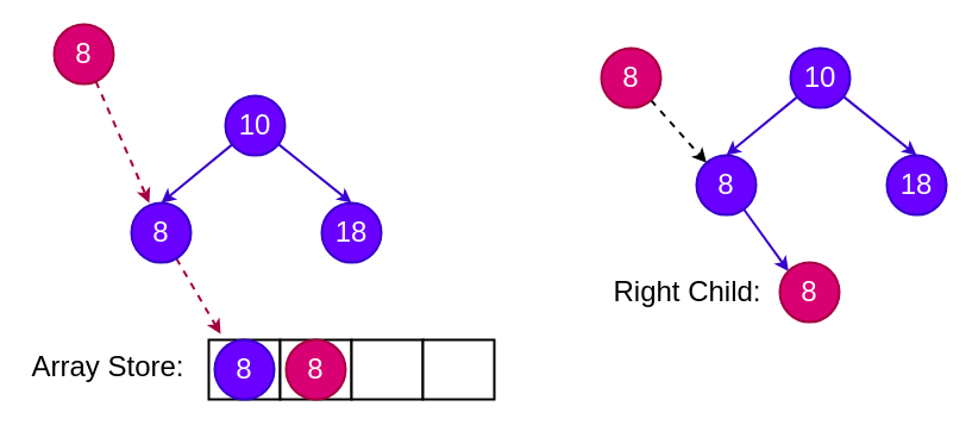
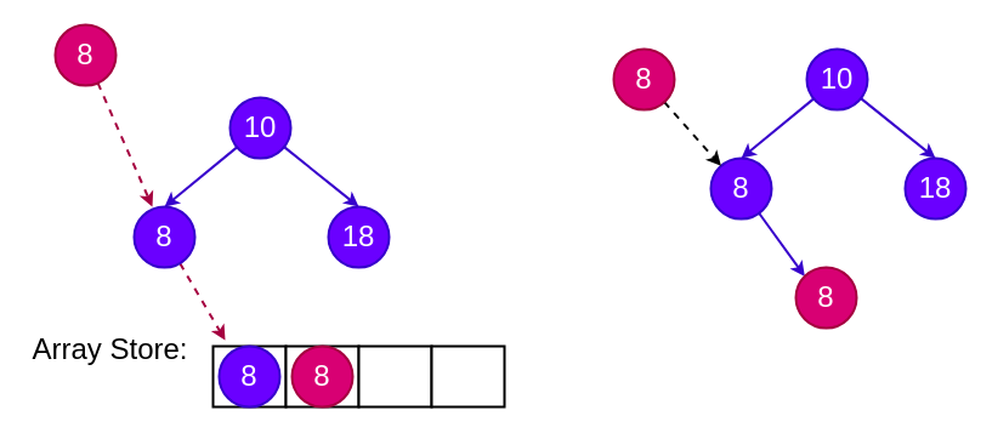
  <mxCell id="0" />
  <mxCell id="1" parent="0" />
  <mxCell id="2" style="rounded=0;orthogonalLoop=1;jettySize=auto;html=1;entryX=0.5;entryY=0;entryDx=0;entryDy=0;fontSize=24;fillColor=#6a00ff;strokeColor=#3700CC;strokeWidth=2;" edge="1" parent="1" source="4" target="6"><mxGeometry relative="1" as="geometry" /></mxCell>
  <mxCell id="3" style="rounded=0;orthogonalLoop=1;jettySize=auto;html=1;entryX=0.5;entryY=0;entryDx=0;entryDy=0;fontSize=24;fillColor=#6a00ff;strokeColor=#3700CC;strokeWidth=2;" edge="1" parent="1" source="4" target="7"><mxGeometry relative="1" as="geometry" /></mxCell>
  <mxCell id="4" value="&lt;font style=&quot;font-size: 24px;&quot;&gt;10&lt;/font&gt;" style="ellipse;whiteSpace=wrap;html=1;aspect=fixed;fillColor=#6a00ff;fontColor=#ffffff;strokeColor=#3700CC;strokeWidth=2;" vertex="1" parent="1"><mxGeometry x="189" y="80" width="50" height="50" as="geometry" /></mxCell>
  <mxCell id="5" style="edgeStyle=none;rounded=0;orthogonalLoop=1;jettySize=auto;html=1;dashed=1;fontSize=24;strokeWidth=2;fillColor=#d80073;strokeColor=#A50040;" edge="1" parent="1" source="6"><mxGeometry relative="1" as="geometry"><mxPoint x="185" y="280" as="targetPoint" /></mxGeometry></mxCell>
  <mxCell id="6" value="&lt;span style=&quot;font-size: 24px;&quot;&gt;8&lt;/span&gt;" style="ellipse;whiteSpace=wrap;html=1;aspect=fixed;fillColor=#6a00ff;fontColor=#ffffff;strokeColor=#3700CC;strokeWidth=2;" vertex="1" parent="1"><mxGeometry x="110" y="170" width="50" height="50" as="geometry" /></mxCell>
  <mxCell id="7" value="&lt;font style=&quot;font-size: 24px;&quot;&gt;18&lt;/font&gt;" style="ellipse;whiteSpace=wrap;html=1;aspect=fixed;fillColor=#6a00ff;fontColor=#ffffff;strokeColor=#3700CC;strokeWidth=2;" vertex="1" parent="1"><mxGeometry x="270" y="170" width="50" height="50" as="geometry" /></mxCell>
  <mxCell id="8" style="edgeStyle=none;rounded=0;orthogonalLoop=1;jettySize=auto;html=1;entryX=0.3;entryY=0;entryDx=0;entryDy=0;entryPerimeter=0;fontSize=24;strokeWidth=2;dashed=1;fillColor=#d80073;strokeColor=#A50040;" edge="1" parent="1" source="9" target="6"><mxGeometry relative="1" as="geometry" /></mxCell>
  <mxCell id="9" value="&lt;span style=&quot;font-size: 24px;&quot;&gt;8&lt;/span&gt;" style="ellipse;whiteSpace=wrap;html=1;aspect=fixed;fillColor=#d80073;fontColor=#ffffff;strokeColor=#A50040;strokeWidth=2;" vertex="1" parent="1"><mxGeometry x="45" y="20" width="50" height="50" as="geometry" /></mxCell>
- <mxCell id="10" value="Array Store:" style="text;html=1;align=center;verticalAlign=middle;resizable=0;points=[];autosize=1;strokeColor=none;fillColor=none;fontSize=24;" vertex="1" parent="1"><mxGeometry x="20" y="293" width="140" height="30" as="geometry" /></mxCell>
+ <mxCell id="10" value="Array Store:" style="text;html=1;align=center;verticalAlign=middle;resizable=0;points=[];autosize=1;strokeColor=none;fillColor=none;fontSize=24;" vertex="1" parent="1"><mxGeometry x="20" y="273" width="140" height="30" as="geometry" /></mxCell>
  <mxCell id="11" value="" style="group" vertex="1" connectable="0" parent="1"><mxGeometry x="175" y="285" width="240" height="50" as="geometry" /></mxCell>
  <mxCell id="12" value="" style="rounded=0;whiteSpace=wrap;html=1;fontSize=24;strokeWidth=2;" vertex="1" parent="11"><mxGeometry width="60" height="50" as="geometry" /></mxCell>
  <mxCell id="13" value="" style="rounded=0;whiteSpace=wrap;html=1;fontSize=24;strokeWidth=2;" vertex="1" parent="11"><mxGeometry x="60" width="60" height="50" as="geometry" /></mxCell>
  <mxCell id="14" value="" style="rounded=0;whiteSpace=wrap;html=1;fontSize=24;strokeWidth=2;" vertex="1" parent="11"><mxGeometry x="120" width="60" height="50" as="geometry" /></mxCell>
  <mxCell id="15" value="" style="rounded=0;whiteSpace=wrap;html=1;fontSize=24;strokeWidth=2;" vertex="1" parent="11"><mxGeometry x="180" width="60" height="50" as="geometry" /></mxCell>
  <mxCell id="16" value="&lt;span style=&quot;font-size: 24px;&quot;&gt;8&lt;/span&gt;" style="ellipse;whiteSpace=wrap;html=1;aspect=fixed;fillColor=#d80073;fontColor=#ffffff;strokeColor=#A50040;strokeWidth=2;" vertex="1" parent="11"><mxGeometry x="65" width="50" height="50" as="geometry" /></mxCell>
  <mxCell id="17" value="&lt;span style=&quot;font-size: 24px;&quot;&gt;8&lt;/span&gt;" style="ellipse;whiteSpace=wrap;html=1;aspect=fixed;fillColor=#6a00ff;fontColor=#ffffff;strokeColor=#3700CC;strokeWidth=2;" vertex="1" parent="11"><mxGeometry x="5" width="50" height="50" as="geometry" /></mxCell>
  <mxCell id="18" style="rounded=0;orthogonalLoop=1;jettySize=auto;html=1;entryX=0.5;entryY=0;entryDx=0;entryDy=0;fontSize=24;fillColor=#6a00ff;strokeColor=#3700CC;strokeWidth=2;" edge="1" parent="1" source="20" target="22"><mxGeometry relative="1" as="geometry" /></mxCell>
  <mxCell id="19" style="rounded=0;orthogonalLoop=1;jettySize=auto;html=1;entryX=0.5;entryY=0;entryDx=0;entryDy=0;fontSize=24;fillColor=#6a00ff;strokeColor=#3700CC;strokeWidth=2;" edge="1" parent="1" source="20" target="23"><mxGeometry relative="1" as="geometry" /></mxCell>
  <mxCell id="20" value="&lt;font style=&quot;font-size: 24px;&quot;&gt;10&lt;/font&gt;" style="ellipse;whiteSpace=wrap;html=1;aspect=fixed;fillColor=#6a00ff;fontColor=#ffffff;strokeColor=#3700CC;strokeWidth=2;" vertex="1" parent="1"><mxGeometry x="664" y="40" width="50" height="50" as="geometry" /></mxCell>
  <mxCell id="21" style="edgeStyle=none;rounded=0;orthogonalLoop=1;jettySize=auto;html=1;entryX=0;entryY=0;entryDx=0;entryDy=0;fontSize=24;strokeWidth=2;fillColor=#6a00ff;strokeColor=#3700CC;" edge="1" parent="1" source="22" target="24"><mxGeometry relative="1" as="geometry" /></mxCell>
  <mxCell id="22" value="&lt;span style=&quot;font-size: 24px;&quot;&gt;8&lt;/span&gt;" style="ellipse;whiteSpace=wrap;html=1;aspect=fixed;fillColor=#6a00ff;fontColor=#ffffff;strokeColor=#3700CC;strokeWidth=2;" vertex="1" parent="1"><mxGeometry x="585" y="130" width="50" height="50" as="geometry" /></mxCell>
  <mxCell id="23" value="&lt;font style=&quot;font-size: 24px;&quot;&gt;18&lt;/font&gt;" style="ellipse;whiteSpace=wrap;html=1;aspect=fixed;fillColor=#6a00ff;fontColor=#ffffff;strokeColor=#3700CC;strokeWidth=2;" vertex="1" parent="1"><mxGeometry x="745" y="130" width="50" height="50" as="geometry" /></mxCell>
  <mxCell id="24" value="&lt;span style=&quot;font-size: 24px;&quot;&gt;8&lt;/span&gt;" style="ellipse;whiteSpace=wrap;html=1;aspect=fixed;fillColor=#d80073;fontColor=#ffffff;strokeColor=#A50040;strokeWidth=2;" vertex="1" parent="1"><mxGeometry x="655" y="220" width="50" height="50" as="geometry" /></mxCell>
  <mxCell id="25" style="edgeStyle=none;rounded=0;orthogonalLoop=1;jettySize=auto;html=1;dashed=1;fontSize=24;strokeWidth=2;" edge="1" parent="1" source="26" target="22"><mxGeometry relative="1" as="geometry" /></mxCell>
  <mxCell id="26" value="&lt;span style=&quot;font-size: 24px;&quot;&gt;8&lt;/span&gt;" style="ellipse;whiteSpace=wrap;html=1;aspect=fixed;fillColor=#d80073;fontColor=#ffffff;strokeColor=#A50040;strokeWidth=2;" vertex="1" parent="1"><mxGeometry x="505" y="40" width="50" height="50" as="geometry" /></mxCell>
- <mxCell id="27" value="Right Child:" style="text;html=1;align=center;verticalAlign=middle;resizable=0;points=[];autosize=1;strokeColor=none;fillColor=none;fontSize=24;" vertex="1" parent="1"><mxGeometry x="507" y="230" width="140" height="30" as="geometry" /></mxCell>
